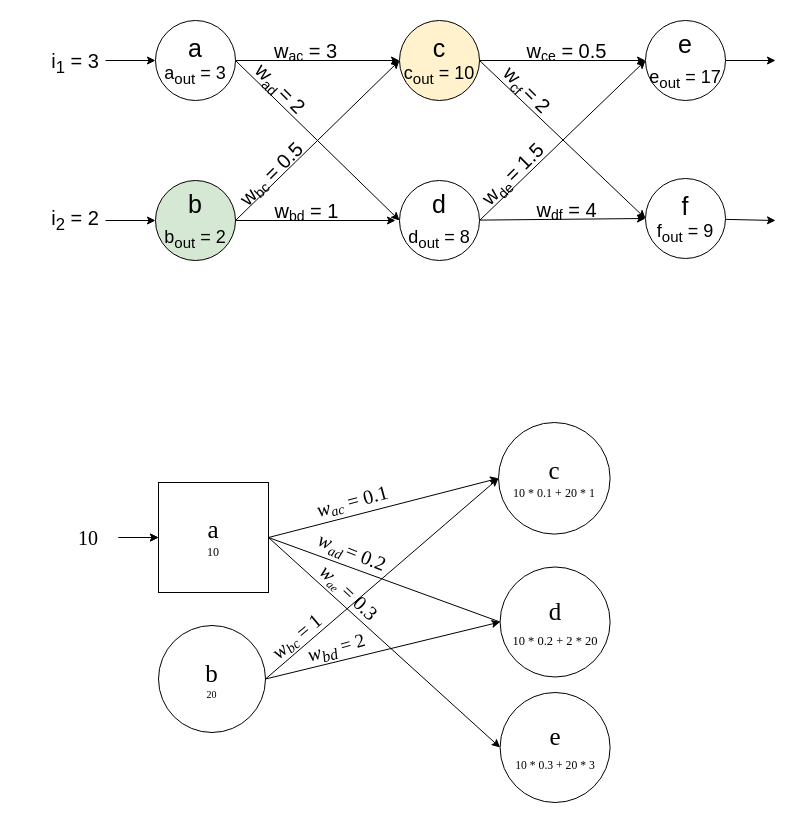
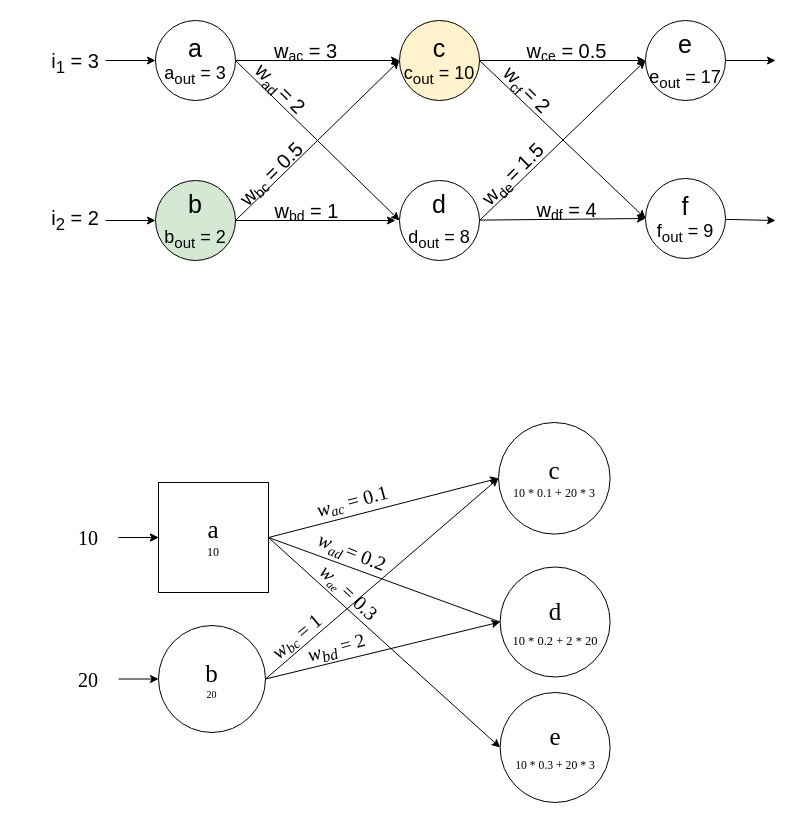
  <mxCell id="0" />
  <mxCell id="1" parent="0" />
  <mxCell id="2" style="rounded=0;orthogonalLoop=1;jettySize=auto;html=1;exitX=1;exitY=0.5;exitDx=0;exitDy=0;entryX=0;entryY=0.5;entryDx=0;entryDy=0;strokeColor=none;" edge="1" parent="1" source="6" target="19"><mxGeometry relative="1" as="geometry" /></mxCell>
  <mxCell id="3" style="edgeStyle=none;rounded=0;orthogonalLoop=1;jettySize=auto;html=1;entryX=0;entryY=0.5;entryDx=0;entryDy=0;exitX=1;exitY=0.5;exitDx=0;exitDy=0;" edge="1" parent="1" source="6" target="19"><mxGeometry relative="1" as="geometry" /></mxCell>
  <mxCell id="4" value="&lt;div style=&quot;font-size: 20px;&quot;&gt;w&lt;font size=&quot;1&quot;&gt;&lt;sub style=&quot;font-size: 14px;&quot;&gt;bc&lt;/sub&gt;&lt;/font&gt; = 0.5&lt;/div&gt;" style="edgeLabel;html=1;align=center;verticalAlign=middle;resizable=0;points=[];fontSize=20;labelBackgroundColor=none;rotation=-45;" vertex="1" connectable="0" parent="3"><mxGeometry x="-0.599" y="1" relative="1" as="geometry"><mxPoint x="3" y="-13" as="offset" /></mxGeometry></mxCell>
  <mxCell id="5" style="edgeStyle=none;rounded=0;orthogonalLoop=1;jettySize=auto;html=1;fontSize=20;" edge="1" parent="1" source="6"><mxGeometry relative="1" as="geometry"><mxPoint x="395" y="220" as="targetPoint" /></mxGeometry></mxCell>
  <mxCell id="6" value="&lt;div&gt;&lt;font style=&quot;font-size: 25px;&quot;&gt;b&lt;/font&gt;&lt;/div&gt;&lt;div&gt;&lt;font style=&quot;font-size: 25px;&quot;&gt;&lt;font style=&quot;font-size: 18px;&quot;&gt;b&lt;sub&gt;out&lt;/sub&gt; = 2&lt;br&gt;&lt;/font&gt;&lt;/font&gt;&lt;/div&gt;" style="ellipse;whiteSpace=wrap;html=1;aspect=fixed;fillColor=#d5e8d4;" vertex="1" parent="1"><mxGeometry x="155" y="180" width="80" height="80" as="geometry" /></mxCell>
  <mxCell id="7" style="rounded=0;orthogonalLoop=1;jettySize=auto;html=1;entryX=0;entryY=0.5;entryDx=0;entryDy=0;exitX=1;exitY=0.5;exitDx=0;exitDy=0;" edge="1" parent="1" source="12" target="15"><mxGeometry relative="1" as="geometry" /></mxCell>
  <mxCell id="8" value="w&lt;sub style=&quot;font-size: 10px;&quot;&gt;&lt;font style=&quot;font-size: 14px;&quot;&gt;ad&lt;/font&gt; &lt;/sub&gt;= 2&lt;br style=&quot;font-size: 20px;&quot;&gt;&lt;sub style=&quot;font-size: 20px;&quot;&gt;&lt;/sub&gt;" style="edgeLabel;html=1;align=center;verticalAlign=middle;resizable=0;points=[];fontSize=20;rotation=45;labelBackgroundColor=none;" vertex="1" connectable="0" parent="7"><mxGeometry x="-0.375" y="-3" relative="1" as="geometry"><mxPoint x="-5" y="-24" as="offset" /></mxGeometry></mxCell>
  <mxCell id="9" style="edgeStyle=none;rounded=0;orthogonalLoop=1;jettySize=auto;html=1;" edge="1" parent="1" target="12"><mxGeometry relative="1" as="geometry"><mxPoint x="105" y="60" as="sourcePoint" /></mxGeometry></mxCell>
  <mxCell id="10" style="edgeStyle=none;rounded=0;orthogonalLoop=1;jettySize=auto;html=1;fontSize=20;" edge="1" parent="1" source="12" target="19"><mxGeometry relative="1" as="geometry" /></mxCell>
  <mxCell id="11" value="w&lt;font size=&quot;1&quot;&gt;&lt;sub style=&quot;font-size: 14px;&quot;&gt;ac&lt;/sub&gt;&lt;/font&gt; = 3" style="edgeLabel;html=1;align=center;verticalAlign=middle;resizable=0;points=[];fontSize=20;labelBackgroundColor=none;" vertex="1" connectable="0" parent="10"><mxGeometry x="-0.159" y="-1" relative="1" as="geometry"><mxPoint y="-11" as="offset" /></mxGeometry></mxCell>
  <mxCell id="12" value="&lt;div style=&quot;font-size: 18px;&quot;&gt;&lt;font style=&quot;font-size: 25px;&quot;&gt;a&lt;/font&gt;&lt;/div&gt;&lt;div style=&quot;font-size: 18px;&quot;&gt;&lt;font style=&quot;font-size: 18px;&quot;&gt;a&lt;sub&gt;out&lt;/sub&gt; = 3&lt;/font&gt;&lt;/div&gt;" style="ellipse;whiteSpace=wrap;html=1;aspect=fixed;" vertex="1" parent="1"><mxGeometry x="155" y="20" width="80" height="80" as="geometry" /></mxCell>
  <mxCell id="13" style="edgeStyle=none;rounded=0;orthogonalLoop=1;jettySize=auto;html=1;entryX=0;entryY=0.5;entryDx=0;entryDy=0;exitX=1;exitY=0.5;exitDx=0;exitDy=0;" edge="1" parent="1" source="15" target="23"><mxGeometry relative="1" as="geometry" /></mxCell>
  <mxCell id="14" style="edgeStyle=none;rounded=0;orthogonalLoop=1;jettySize=auto;html=1;entryX=0;entryY=0.5;entryDx=0;entryDy=0;fontSize=20;" edge="1" parent="1" source="15" target="21"><mxGeometry relative="1" as="geometry" /></mxCell>
  <mxCell id="15" value="&lt;div&gt;&lt;font style=&quot;font-size: 25px;&quot;&gt;d&lt;/font&gt;&lt;/div&gt;&lt;div&gt;&lt;font style=&quot;font-size: 25px;&quot;&gt;&lt;font style=&quot;font-size: 18px;&quot;&gt;d&lt;sub&gt;out&lt;/sub&gt; = 8&lt;/font&gt;&lt;/font&gt;&lt;/div&gt;" style="ellipse;whiteSpace=wrap;html=1;aspect=fixed;" vertex="1" parent="1"><mxGeometry x="399" y="180" width="80" height="80" as="geometry" /></mxCell>
  <mxCell id="16" style="edgeStyle=none;rounded=0;orthogonalLoop=1;jettySize=auto;html=1;entryX=0;entryY=0.5;entryDx=0;entryDy=0;exitX=1;exitY=0.5;exitDx=0;exitDy=0;" edge="1" parent="1" source="19" target="21"><mxGeometry relative="1" as="geometry" /></mxCell>
  <mxCell id="17" value="&lt;sub style=&quot;font-size: 20px;&quot;&gt;&lt;br&gt;&lt;/sub&gt;" style="edgeLabel;html=1;align=center;verticalAlign=middle;resizable=0;points=[];fontSize=14;" vertex="1" connectable="0" parent="16"><mxGeometry x="-0.266" y="3" relative="1" as="geometry"><mxPoint as="offset" /></mxGeometry></mxCell>
  <mxCell id="18" style="edgeStyle=none;rounded=0;orthogonalLoop=1;jettySize=auto;html=1;fontSize=20;" edge="1" parent="1" source="19" target="23"><mxGeometry relative="1" as="geometry" /></mxCell>
  <mxCell id="19" value="&lt;div&gt;&lt;font style=&quot;font-size: 25px;&quot;&gt;c&lt;/font&gt;&lt;font style=&quot;font-size: 18px;&quot;&gt;&lt;br&gt;&lt;/font&gt;&lt;/div&gt;&lt;div&gt;&lt;font style=&quot;font-size: 18px;&quot;&gt;c&lt;sub&gt;out&lt;/sub&gt; = 10&lt;/font&gt;&lt;/div&gt;" style="ellipse;whiteSpace=wrap;html=1;aspect=fixed;fillColor=#fff2cc;" vertex="1" parent="1"><mxGeometry x="399" y="20" width="80" height="80" as="geometry" /></mxCell>
  <mxCell id="20" style="edgeStyle=none;rounded=0;orthogonalLoop=1;jettySize=auto;html=1;" edge="1" parent="1" source="21"><mxGeometry relative="1" as="geometry"><mxPoint x="775" y="220" as="targetPoint" /></mxGeometry></mxCell>
  <mxCell id="21" value="&lt;div&gt;&lt;font style=&quot;font-size: 25px;&quot;&gt;f&lt;/font&gt;&lt;/div&gt;&lt;div&gt;&lt;font style=&quot;font-size: 18px;&quot;&gt;f&lt;sub&gt;out&lt;/sub&gt; = 9&lt;/font&gt;&lt;/div&gt;" style="ellipse;whiteSpace=wrap;html=1;aspect=fixed;" vertex="1" parent="1"><mxGeometry x="645" y="178" width="80" height="80" as="geometry" /></mxCell>
  <mxCell id="22" style="edgeStyle=none;rounded=0;orthogonalLoop=1;jettySize=auto;html=1;" edge="1" parent="1" source="23"><mxGeometry relative="1" as="geometry"><mxPoint x="775" y="60" as="targetPoint" /></mxGeometry></mxCell>
  <mxCell id="23" value="&lt;div&gt;&lt;font style=&quot;font-size: 25px;&quot;&gt;e&lt;/font&gt;&lt;/div&gt;&lt;div&gt;&lt;font style=&quot;font-size: 25px;&quot;&gt;&lt;font style=&quot;font-size: 18px;&quot;&gt;e&lt;sub&gt;out&lt;/sub&gt; = 17&lt;br&gt;&lt;/font&gt;&lt;/font&gt;&lt;/div&gt;" style="ellipse;whiteSpace=wrap;html=1;aspect=fixed;" vertex="1" parent="1"><mxGeometry x="645" y="20" width="80" height="80" as="geometry" /></mxCell>
  <mxCell id="24" style="edgeStyle=none;rounded=0;orthogonalLoop=1;jettySize=auto;html=1;entryX=0;entryY=0.5;entryDx=0;entryDy=0;" edge="1" parent="1" target="6"><mxGeometry relative="1" as="geometry"><mxPoint x="105" y="220" as="sourcePoint" /></mxGeometry></mxCell>
  <mxCell id="25" value="w&lt;sub style=&quot;font-size: 10px;&quot;&gt;&lt;font style=&quot;font-size: 14px;&quot;&gt;cf&lt;/font&gt; &lt;/sub&gt;= 2&lt;br style=&quot;font-size: 20px;&quot;&gt;&lt;sub style=&quot;font-size: 20px;&quot;&gt;&lt;/sub&gt;" style="edgeLabel;html=1;align=center;verticalAlign=middle;resizable=0;points=[];fontSize=20;rotation=45;labelBackgroundColor=none;" vertex="1" connectable="0" parent="1"><mxGeometry x="525.998" y="89.004" as="geometry" /></mxCell>
  <mxCell id="26" value="w&lt;sub style=&quot;font-size: 10px;&quot;&gt;&lt;font style=&quot;font-size: 14px;&quot;&gt;de&lt;/font&gt; &lt;/sub&gt;= 1.5&lt;br style=&quot;font-size: 20px;&quot;&gt;&lt;sub style=&quot;font-size: 20px;&quot;&gt;&lt;/sub&gt;" style="edgeLabel;html=1;align=center;verticalAlign=middle;resizable=0;points=[];fontSize=20;rotation=-45;labelBackgroundColor=none;" vertex="1" connectable="0" parent="1"><mxGeometry x="511.998" y="175.004" as="geometry" /></mxCell>
  <mxCell id="27" value="&lt;font style=&quot;font-size: 20px;&quot;&gt;i&lt;sub&gt;1&lt;/sub&gt; = &lt;font style=&quot;font-size: 20px;&quot;&gt;3&lt;/font&gt;&lt;/font&gt;" style="whiteSpace=wrap;html=1;labelBackgroundColor=none;fontSize=14;fillColor=none;strokeColor=none;" vertex="1" parent="1"><mxGeometry x="20" y="38" width="110" height="50" as="geometry" /></mxCell>
  <mxCell id="28" value="&lt;font style=&quot;font-size: 20px;&quot;&gt;i&lt;sub&gt;2&lt;/sub&gt; = 2&lt;br&gt;&lt;/font&gt;" style="whiteSpace=wrap;html=1;labelBackgroundColor=none;fontSize=14;fillColor=none;strokeColor=none;" vertex="1" parent="1"><mxGeometry x="20" y="195" width="110" height="50" as="geometry" /></mxCell>
  <mxCell id="29" value="w&lt;font size=&quot;1&quot;&gt;&lt;sub style=&quot;font-size: 14px;&quot;&gt;bd&lt;/sub&gt;&lt;/font&gt; = 1" style="edgeLabel;html=1;align=center;verticalAlign=middle;resizable=0;points=[];fontSize=20;labelBackgroundColor=none;" vertex="1" connectable="0" parent="1"><mxGeometry x="305" y="210" as="geometry" /></mxCell>
  <mxCell id="30" value="w&lt;font size=&quot;1&quot;&gt;&lt;sub style=&quot;font-size: 14px;&quot;&gt;ce&lt;/sub&gt;&lt;/font&gt; = 0.5" style="edgeLabel;html=1;align=center;verticalAlign=middle;resizable=0;points=[];fontSize=20;labelBackgroundColor=none;" vertex="1" connectable="0" parent="1"><mxGeometry x="565" y="50" as="geometry" /></mxCell>
  <mxCell id="31" value="w&lt;font size=&quot;1&quot;&gt;&lt;sub style=&quot;font-size: 14px;&quot;&gt;df&lt;/sub&gt;&lt;/font&gt; = 4" style="edgeLabel;html=1;align=center;verticalAlign=middle;resizable=0;points=[];fontSize=20;labelBackgroundColor=none;" vertex="1" connectable="0" parent="1"><mxGeometry x="565" y="209" as="geometry" /></mxCell>
  <mxCell id="32" style="rounded=0;orthogonalLoop=1;jettySize=auto;html=1;exitX=1;exitY=0.5;exitDx=0;exitDy=0;entryX=0;entryY=0.5;entryDx=0;entryDy=0;strokeColor=none;fontFamily=EB Garamont;fontSource=https%3A%2F%2Ffonts.googleapis.com%2Fcss%3Ffamily%3DEB%2BGaramont;" edge="1" parent="1" source="37" target="46"><mxGeometry relative="1" as="geometry" /></mxCell>
  <mxCell id="33" style="edgeStyle=none;rounded=0;orthogonalLoop=1;jettySize=auto;html=1;entryX=0;entryY=0.5;entryDx=0;entryDy=0;exitX=1;exitY=0.5;exitDx=0;exitDy=0;fontFamily=EB Garamont;fontSource=https%3A%2F%2Ffonts.googleapis.com%2Fcss%3Ffamily%3DEB%2BGaramont;" edge="1" parent="1" source="37" target="46"><mxGeometry relative="1" as="geometry" /></mxCell>
  <mxCell id="34" value="&lt;div style=&quot;font-size: 20px;&quot;&gt;&lt;i&gt;w&lt;font size=&quot;1&quot;&gt;&lt;sub style=&quot;font-size: 14px;&quot;&gt;bc&lt;/sub&gt;&lt;/font&gt;&lt;/i&gt; = 1&lt;br&gt;&lt;/div&gt;" style="edgeLabel;html=1;align=center;verticalAlign=middle;resizable=0;points=[];fontSize=20;labelBackgroundColor=none;rotation=-40;fontStyle=0;fontFamily=EB Garamont;fontSource=https%3A%2F%2Ffonts.googleapis.com%2Fcss%3Ffamily%3DEB%2BGaramont;" vertex="1" connectable="0" parent="33"><mxGeometry x="-0.599" y="1" relative="1" as="geometry"><mxPoint x="-15" as="offset" /></mxGeometry></mxCell>
  <mxCell id="35" style="edgeStyle=none;rounded=0;orthogonalLoop=1;jettySize=auto;html=1;fontSize=20;entryX=0;entryY=0.5;entryDx=0;entryDy=0;exitX=1;exitY=0.5;exitDx=0;exitDy=0;fontFamily=EB Garamont;fontSource=https%3A%2F%2Ffonts.googleapis.com%2Fcss%3Ffamily%3DEB%2BGaramont;" edge="1" parent="1" source="37" target="45"><mxGeometry relative="1" as="geometry"><mxPoint x="415" y="692" as="targetPoint" /></mxGeometry></mxCell>
  <mxCell id="36" value="&lt;i&gt;&lt;font style=&quot;font-size: 20px;&quot;&gt;w&lt;/font&gt;&lt;font style=&quot;font-size: 19px;&quot;&gt;&lt;sub style=&quot;&quot;&gt;bd&lt;/sub&gt;&lt;/font&gt;&lt;/i&gt;&lt;font style=&quot;font-size: 19px;&quot;&gt; = 2&lt;/font&gt;" style="edgeLabel;html=1;align=center;verticalAlign=middle;resizable=0;points=[];fontSize=20;labelBackgroundColor=none;rotation=-16;fontStyle=0;fontFamily=EB Garamont;fontSource=https%3A%2F%2Ffonts.googleapis.com%2Fcss%3Ffamily%3DEB%2BGaramont;" vertex="1" connectable="0" parent="35"><mxGeometry x="0.271" y="-1" relative="1" as="geometry"><mxPoint x="-79" y="5" as="offset" /></mxGeometry></mxCell>
  <mxCell id="37" value="&lt;div&gt;&lt;font style=&quot;font-size: 25px;&quot;&gt;b&lt;font style=&quot;font-size: 18px;&quot;&gt;&lt;br&gt;&lt;/font&gt;&lt;/font&gt;&lt;/div&gt;&lt;div style=&quot;font-size: 10px;&quot;&gt;&lt;font style=&quot;font-size: 10px;&quot;&gt;&lt;font style=&quot;font-size: 10px;&quot;&gt; 2&lt;/font&gt;&lt;/font&gt;0&lt;/div&gt;" style="ellipse;whiteSpace=wrap;html=1;aspect=fixed;fontFamily=EB Garamont;fontSource=https%3A%2F%2Ffonts.googleapis.com%2Fcss%3Ffamily%3DEB%2BGaramont;" vertex="1" parent="1"><mxGeometry x="158" y="625" width="107" height="107" as="geometry" /></mxCell>
  <mxCell id="38" style="rounded=0;orthogonalLoop=1;jettySize=auto;html=1;entryX=0;entryY=0.5;entryDx=0;entryDy=0;exitX=1;exitY=0.5;exitDx=0;exitDy=0;fontFamily=EB Garamont;fontSource=https%3A%2F%2Ffonts.googleapis.com%2Fcss%3Ffamily%3DEB%2BGaramont;endArrow=none;" edge="1" parent="1" source="42" target="45"><mxGeometry relative="1" as="geometry" /></mxCell>
  <mxCell id="39" value="&lt;font data-font-src=&quot;https://fonts.googleapis.com/css?family=EB+Garamont&quot; face=&quot;EB Garamont&quot;&gt;&lt;i&gt;w&lt;/i&gt;&lt;sub style=&quot;font-size: 10px;&quot;&gt;&lt;i&gt;&lt;font style=&quot;font-size: 14px;&quot;&gt;ad&lt;/font&gt;&lt;/i&gt; &lt;/sub&gt;= 0.2&lt;br style=&quot;font-size: 20px;&quot;&gt;&lt;/font&gt;" style="edgeLabel;html=1;align=center;verticalAlign=middle;resizable=0;points=[];fontSize=20;rotation=22;labelBackgroundColor=none;fontStyle=0;fontFamily=EB Garamont;fontSource=https%3A%2F%2Ffonts.googleapis.com%2Fcss%3Ffamily%3DEB%2BGaramont;" vertex="1" connectable="0" parent="38"><mxGeometry x="-0.375" y="-3" relative="1" as="geometry"><mxPoint x="11" y="-14" as="offset" /></mxGeometry></mxCell>
  <mxCell id="40" style="edgeStyle=none;rounded=0;orthogonalLoop=1;jettySize=auto;html=1;fontSize=20;exitX=1;exitY=0.5;exitDx=0;exitDy=0;entryX=0;entryY=0.5;entryDx=0;entryDy=0;fontFamily=EB Garamont;fontSource=https%3A%2F%2Ffonts.googleapis.com%2Fcss%3Ffamily%3DEB%2BGaramont;" edge="1" parent="1" source="42" target="46"><mxGeometry relative="1" as="geometry"><mxPoint x="258" y="532" as="sourcePoint" /></mxGeometry></mxCell>
  <mxCell id="41" value="&lt;i&gt;&lt;font data-font-src=&quot;https://fonts.googleapis.com/css?family=EB+Garamont&quot;&gt;w&lt;font size=&quot;1&quot;&gt;&lt;sub style=&quot;font-size: 14px;&quot;&gt;ac&lt;/sub&gt;&lt;/font&gt;&lt;/font&gt;&lt;/i&gt; = 0.1" style="edgeLabel;html=1;align=center;verticalAlign=middle;resizable=0;points=[];fontSize=20;labelBackgroundColor=none;rotation=-15;fontStyle=0;fontFamily=EB Garamont;fontSource=https%3A%2F%2Ffonts.googleapis.com%2Fcss%3Ffamily%3DEB%2BGaramont;" vertex="1" connectable="0" parent="40"><mxGeometry x="-0.159" y="-1" relative="1" as="geometry"><mxPoint x="-14" y="-11" as="offset" /></mxGeometry></mxCell>
  <mxCell id="42" value="&lt;div style=&quot;font-size: 18px;&quot;&gt;&lt;font style=&quot;font-size: 25px;&quot;&gt;a&lt;/font&gt;&lt;/div&gt;&lt;font style=&quot;font-size: 12px;&quot;&gt;10&lt;/font&gt;" style="whiteSpace=wrap;html=1;aspect=fixed;fontFamily=EB Garamont;fontSource=https%3A%2F%2Ffonts.googleapis.com%2Fcss%3Ffamily%3DEB%2BGaramont;rounded=0;" vertex="1" parent="1"><mxGeometry x="158" y="482" width="110" height="110" as="geometry" /></mxCell>
  <mxCell id="43" style="edgeStyle=none;rounded=0;orthogonalLoop=1;jettySize=auto;html=1;entryX=0;entryY=0.5;entryDx=0;entryDy=0;exitX=1;exitY=0.5;exitDx=0;exitDy=0;fontFamily=EB Garamont;fontSource=https%3A%2F%2Ffonts.googleapis.com%2Fcss%3Ffamily%3DEB%2BGaramont;" edge="1" parent="1" source="42" target="47"><mxGeometry relative="1" as="geometry"><mxPoint x="258" y="532" as="sourcePoint" /></mxGeometry></mxCell>
  <mxCell id="44" value="&lt;i&gt;&lt;font style=&quot;font-size: 20px;&quot;&gt;w&lt;/font&gt;&lt;font style=&quot;font-size: 14px;&quot;&gt;&lt;sub style=&quot;&quot;&gt;ae&lt;/sub&gt;&lt;/font&gt;&lt;/i&gt;&lt;font style=&quot;font-size: 20px;&quot;&gt; = 0.3&lt;/font&gt;" style="edgeLabel;html=1;align=center;verticalAlign=middle;resizable=0;points=[];fontSize=15;labelBackgroundColor=none;rotation=43;fontStyle=0;fontFamily=EB Garamont;fontSource=https%3A%2F%2Ffonts.googleapis.com%2Fcss%3Ffamily%3DEB%2BGaramont;" vertex="1" connectable="0" parent="43"><mxGeometry x="-0.111" y="2" relative="1" as="geometry"><mxPoint x="-24" y="-37" as="offset" /></mxGeometry></mxCell>
  <mxCell id="45" value="&lt;div style=&quot;font-size: 15px;&quot;&gt;&lt;font style=&quot;font-size: 15px;&quot;&gt;&lt;font style=&quot;font-size: 15px;&quot;&gt;&lt;sub style=&quot;&quot;&gt;&lt;font style=&quot;font-size: 25px;&quot;&gt;d&lt;/font&gt;&lt;br&gt;&lt;/sub&gt;&lt;/font&gt;&lt;/font&gt;&lt;/div&gt;&lt;div style=&quot;font-size: 15px;&quot;&gt;&lt;font style=&quot;font-size: 15px;&quot;&gt;&lt;font style=&quot;font-size: 15px;&quot;&gt;&lt;sub style=&quot;&quot;&gt;10 * 0.2 + 2 * 20&lt;br style=&quot;font-size: 15px;&quot;&gt;&lt;/sub&gt;&lt;/font&gt;&lt;/font&gt;&lt;/div&gt;" style="ellipse;whiteSpace=wrap;html=1;aspect=fixed;fontFamily=EB Garamont;fontSource=https%3A%2F%2Ffonts.googleapis.com%2Fcss%3Ffamily%3DEB%2BGaramont;" vertex="1" parent="1"><mxGeometry x="499.6" y="566.5" width="110" height="110" as="geometry" /></mxCell>
- <mxCell id="46" value="&lt;div style=&quot;font-size: 15px;&quot;&gt;&lt;font style=&quot;font-size: 25px;&quot;&gt;c&lt;/font&gt;&lt;font style=&quot;font-size: 15px;&quot;&gt;&lt;br&gt;&lt;/font&gt;&lt;/div&gt;&lt;div style=&quot;&quot;&gt;&lt;font style=&quot;font-size: 12px;&quot;&gt;10 * 0.1 + 20 * 1&lt;br&gt;&lt;/font&gt;&lt;/div&gt;" style="ellipse;whiteSpace=wrap;html=1;aspect=fixed;fontFamily=EB Garamont;fontSource=https%3A%2F%2Ffonts.googleapis.com%2Fcss%3Ffamily%3DEB%2BGaramont;" vertex="1" parent="1"><mxGeometry x="498" y="422" width="111.6" height="111.6" as="geometry" /></mxCell>
+ <mxCell id="46" value="&lt;div style=&quot;font-size: 15px;&quot;&gt;&lt;font style=&quot;font-size: 25px;&quot;&gt;c&lt;/font&gt;&lt;font style=&quot;font-size: 15px;&quot;&gt;&lt;br&gt;&lt;/font&gt;&lt;/div&gt;&lt;div style=&quot;&quot;&gt;&lt;font style=&quot;font-size: 12px;&quot;&gt;10 * 0.1 + 20 * 3&lt;br&gt;&lt;/font&gt;&lt;/div&gt;" style="ellipse;whiteSpace=wrap;html=1;aspect=fixed;fontFamily=EB Garamont;fontSource=https%3A%2F%2Ffonts.googleapis.com%2Fcss%3Ffamily%3DEB%2BGaramont;" vertex="1" parent="1"><mxGeometry x="498" y="422" width="111.6" height="111.6" as="geometry" /></mxCell>
  <mxCell id="47" value="&lt;div&gt;&lt;font style=&quot;font-size: 25px;&quot;&gt;e&lt;font style=&quot;font-size: 18px;&quot;&gt;&lt;sub&gt;&lt;br&gt;&lt;/sub&gt;&lt;/font&gt;&lt;/font&gt;&lt;/div&gt;&lt;div style=&quot;font-size: 14px;&quot;&gt;&lt;font style=&quot;font-size: 14px;&quot;&gt;&lt;font style=&quot;font-size: 14px;&quot;&gt;&lt;sub&gt;10 * 0.3 + 20 * 3&lt;/sub&gt;&lt;br&gt;&lt;/font&gt;&lt;/font&gt;&lt;/div&gt;" style="ellipse;whiteSpace=wrap;html=1;aspect=fixed;fontFamily=EB Garamont;fontSource=https%3A%2F%2Ffonts.googleapis.com%2Fcss%3Ffamily%3DEB%2BGaramont;" vertex="1" parent="1"><mxGeometry x="499.6" y="692" width="110" height="110" as="geometry" /></mxCell>
  <mxCell id="48" value="" style="edgeStyle=none;rounded=0;orthogonalLoop=1;jettySize=auto;html=1;fontSize=20;fontFamily=EB Garamont;fontSource=https%3A%2F%2Ffonts.googleapis.com%2Fcss%3Ffamily%3DEB%2BGaramont;" edge="1" parent="1" source="50" target="42"><mxGeometry relative="1" as="geometry" /></mxCell>
  <mxCell id="49" value="" style="edgeStyle=none;rounded=0;orthogonalLoop=1;jettySize=auto;html=1;fontFamily=EB Garamont;fontSource=https%3A%2F%2Ffonts.googleapis.com%2Fcss%3Ffamily%3DEB%2BGaramont;fontSize=20;" edge="1" parent="1" source="50" target="42"><mxGeometry relative="1" as="geometry" /></mxCell>
  <mxCell id="50" value="&lt;font style=&quot;font-size: 20px;&quot;&gt;10&lt;/font&gt;" style="whiteSpace=wrap;html=1;labelBackgroundColor=none;fontSize=14;fillColor=none;strokeColor=none;fontFamily=EB Garamont;fontSource=https%3A%2F%2Ffonts.googleapis.com%2Fcss%3Ffamily%3DEB%2BGaramont;" vertex="1" parent="1"><mxGeometry x="58" y="512" width="60" height="50" as="geometry" /></mxCell>
+ <mxCell id="51" value="" style="edgeStyle=none;rounded=0;orthogonalLoop=1;jettySize=auto;html=1;fontSize=20;fontFamily=EB Garamont;fontSource=https%3A%2F%2Ffonts.googleapis.com%2Fcss%3Ffamily%3DEB%2BGaramont;" edge="1" parent="1" source="52" target="37"><mxGeometry relative="1" as="geometry" /></mxCell>
+ <mxCell id="52" value="&lt;div&gt;&lt;font style=&quot;font-size: 20px;&quot;&gt;20&lt;/font&gt;&lt;/div&gt;" style="whiteSpace=wrap;html=1;labelBackgroundColor=none;fontSize=14;fillColor=none;strokeColor=none;fontFamily=EB Garamont;fontSource=https%3A%2F%2Ffonts.googleapis.com%2Fcss%3Ffamily%3DEB%2BGaramont;" vertex="1" parent="1"><mxGeometry x="58" y="653.5" width="60" height="50" as="geometry" /></mxCell>
